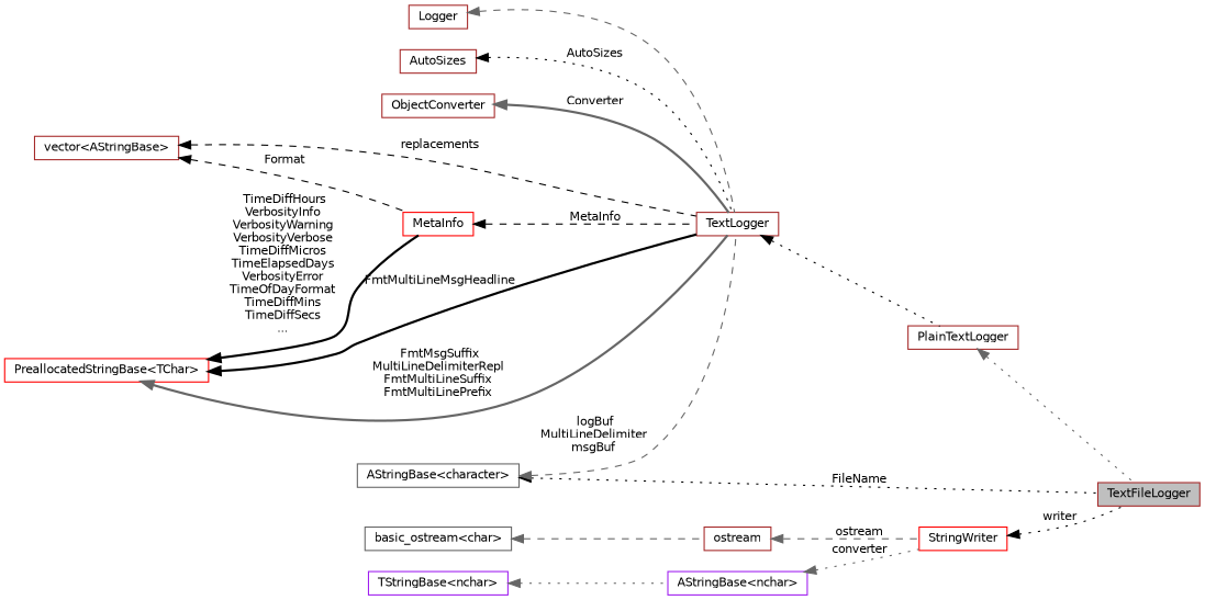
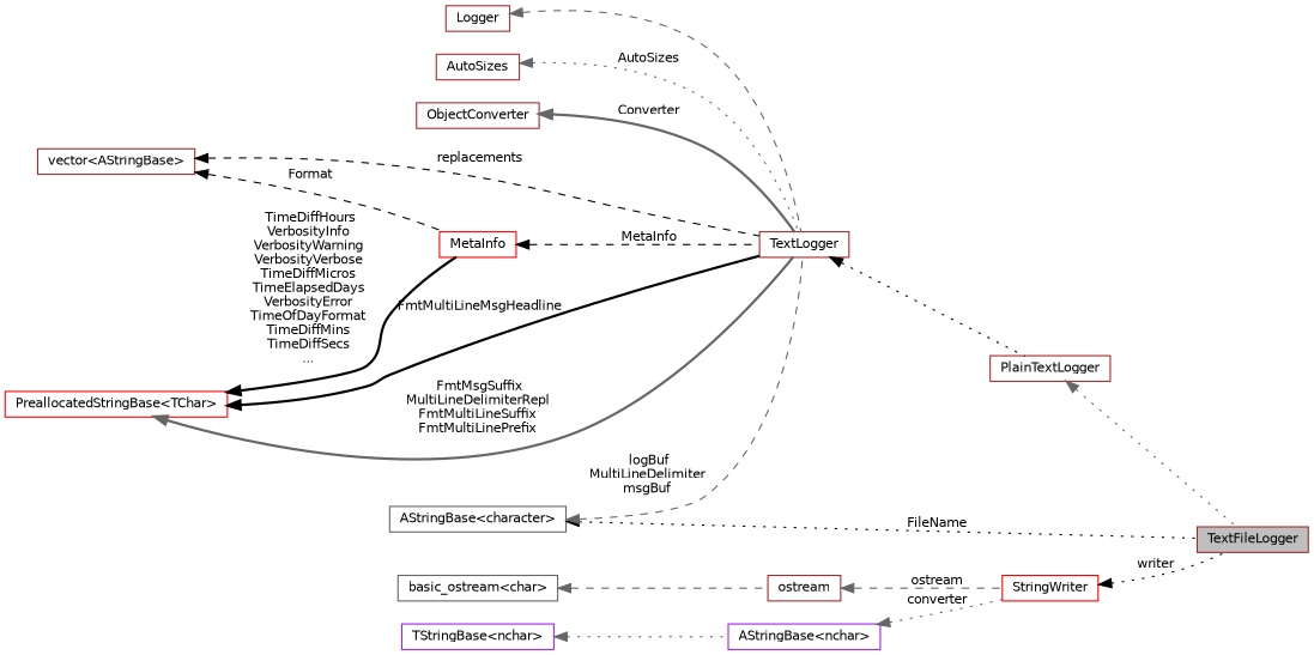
  digraph {
    rankdir=LR
    node [color=brown fillcolor=white fontname=Helvetica fontsize=10 shape=record style=filled]
    edge [color=black dir=back fontname=Helvetica fontsize=10 labelfontname=Helvetica labelfontsize=10 style=dashed]
    n1 [fillcolor=grey75 fontcolor=black height=0.2 label=TextFileLogger width=0.4]
    n2 [height=0.2 label="vector\<AStringBase\>" width=0.4]
    n3 [height=0.2 label=TextLogger width=0.4]
    n4 [color=red height=0.2 label=MetaInfo width=0.4]
    n5 [height=0.2 label=PlainTextLogger width=0.4]
    n6 [color=gray40 height=0.2 label="basic_ostream\<char\>" width=0.4]
    n7 [height=0.2 label=ostream width=0.4]
    n8 [color=red height=0.2 label=StringWriter width=0.4]
    n9 [color=gray40 height=0.2 label="AStringBase\<character\>" width=0.4]
    n10 [color=purple height=0.2 label="AStringBase\<nchar\>" width=0.4]
    n11 [color=purple height=0.2 label="TStringBase\<nchar\>" width=0.4]
    n12 [color=red height=0.2 label="PreallocatedStringBase\<TChar\>" width=0.4]
    n13 [height=0.2 label=Logger width=0.4]
    n14 [height=0.2 label=AutoSizes width=0.4]
    n15 [height=0.2 label=ObjectConverter width=0.4]
    n2 -> n3 [label=" replacements"]
    n2 -> n4 [label=" Format"]
    n3 -> n5 [style=dotted]
    n4 -> n3 [label=" MetaInfo"]
    n5 -> n1 [color=gray40 style=dotted]
    n6 -> n7 [color=gray40]
    n7 -> n8 [color=gray40 label=" ostream"]
    n8 -> n1 [label=" writer" style=dotted]
    n9 -> n1 [label=" FileName" style=dotted]
    n9 -> n3 [color=gray40 label=" logBuf\nMultiLineDelimiter\nmsgBuf"]
    n10 -> n8 [color=gray40 label=" converter" style=dotted]
    n11 -> n10 [color=gray40 style=dotted]
    n12 -> n3 [label=" FmtMultiLineMsgHeadline" style=bold]
    n12 -> n3 [color=gray40 label=" FmtMsgSuffix\nMultiLineDelimiterRepl\nFmtMultiLineSuffix\nFmtMultiLinePrefix" style=bold]
    n12 -> n4 [label=" TimeDiffHours\nVerbosityInfo\nVerbosityWarning\nVerbosityVerbose\nTimeDiffMicros\nTimeElapsedDays\nVerbosityError\nTimeOfDayFormat\nTimeDiffMins\nTimeDiffSecs\n..." style=bold]
    n13 -> n3 [color=gray40]
-   n14 -> n3 [label=" AutoSizes" style=dotted]
+   n14 -> n3 [color=gray40 label=" AutoSizes" style=dotted]
    n15 -> n3 [color=gray40 label=" Converter" style=bold]
  }
